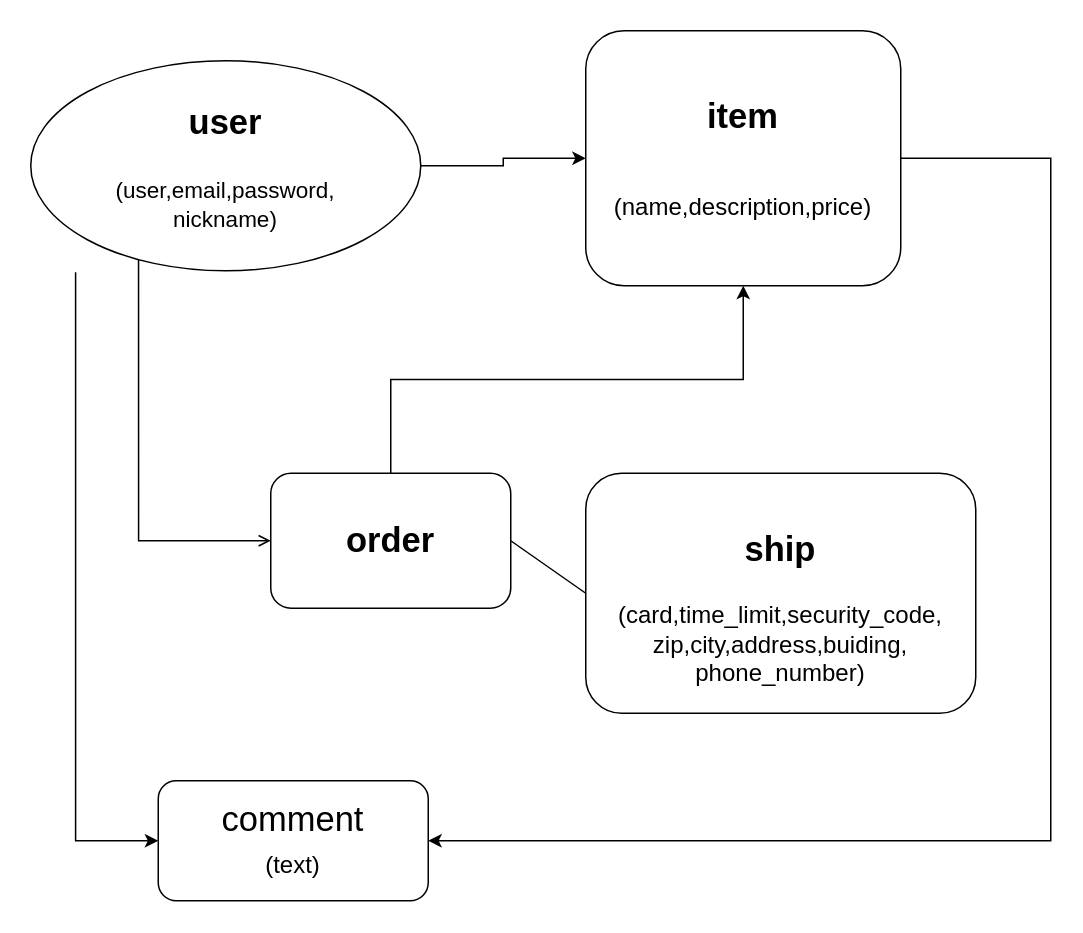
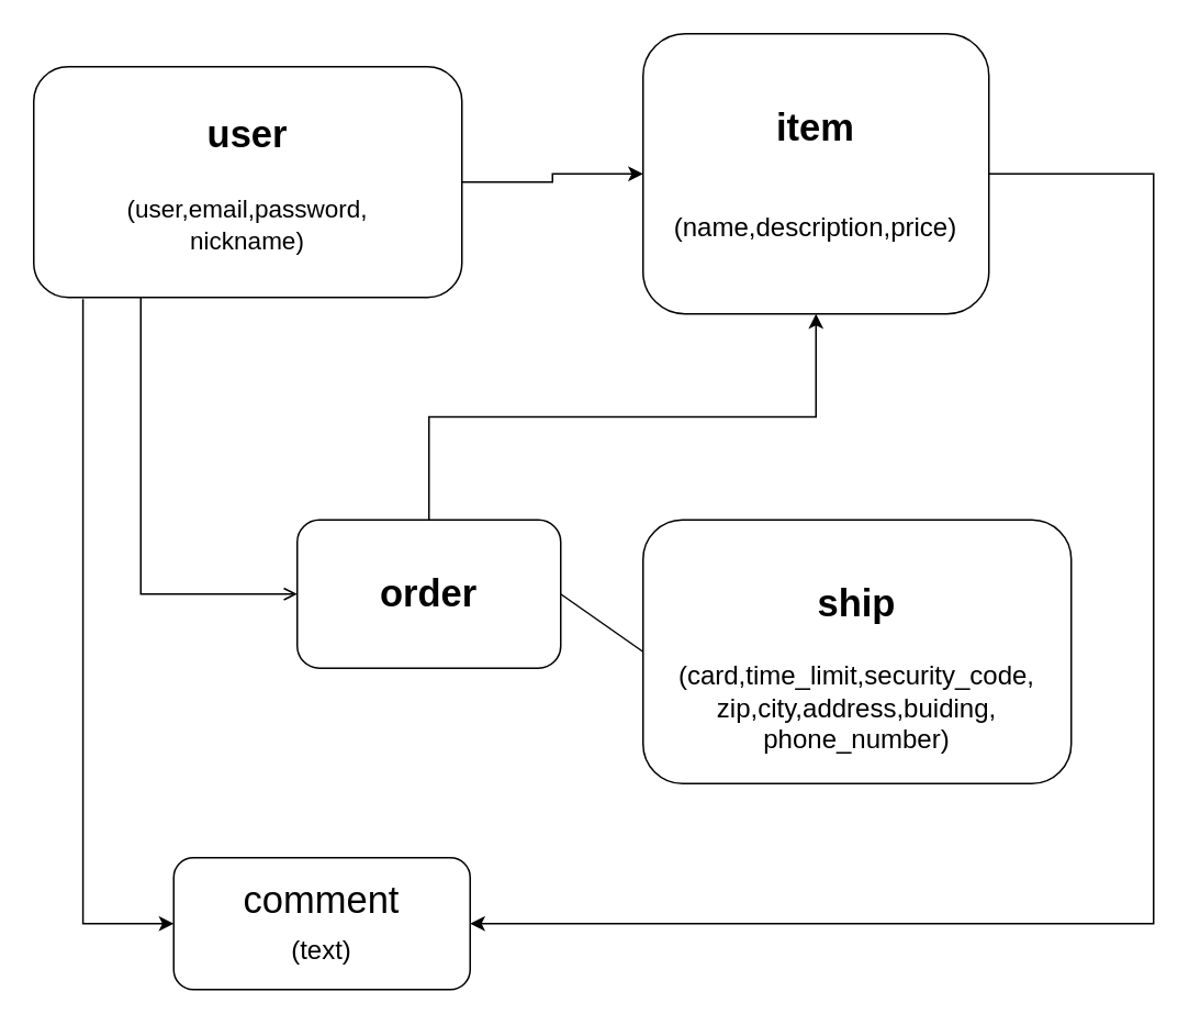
  <mxCell id="0" />
  <mxCell id="1" parent="0" />
  <mxCell id="2" style="edgeStyle=orthogonalEdgeStyle;rounded=0;orthogonalLoop=1;jettySize=auto;html=1;exitX=0.115;exitY=1.007;exitDx=0;exitDy=0;entryX=0;entryY=0.5;entryDx=0;entryDy=0;fontSize=23;exitPerimeter=0;" edge="1" parent="1" source="5" target="8"><mxGeometry relative="1" as="geometry"><Array as="points"><mxPoint x="50" y="560" /></Array></mxGeometry></mxCell>
  <mxCell id="3" style="edgeStyle=orthogonalEdgeStyle;rounded=0;orthogonalLoop=1;jettySize=auto;html=1;exitX=1;exitY=0.5;exitDx=0;exitDy=0;entryX=0;entryY=0.5;entryDx=0;entryDy=0;fontSize=23;" edge="1" parent="1" source="5" target="7"><mxGeometry relative="1" as="geometry"><Array as="points"><mxPoint x="335" y="110" /><mxPoint x="335" y="105" /></Array></mxGeometry></mxCell>
  <mxCell id="4" style="edgeStyle=orthogonalEdgeStyle;rounded=0;orthogonalLoop=1;jettySize=auto;html=1;exitX=0.25;exitY=1;exitDx=0;exitDy=0;entryX=0;entryY=0.5;entryDx=0;entryDy=0;fontSize=23;endArrow=open;" edge="1" parent="1" source="5" target="11"><mxGeometry relative="1" as="geometry" /></mxCell>
- <mxCell id="5" value="&lt;h4&gt;&lt;font style=&quot;font-size: 23px&quot;&gt;user&lt;/font&gt;&lt;/h4&gt;&lt;font style=&quot;font-size: 15px&quot;&gt;(&lt;/font&gt;&lt;font style=&quot;font-size: 15px&quot;&gt;user&lt;/font&gt;&lt;font style=&quot;font-size: 15px&quot;&gt;,email,password,&lt;br&gt;nickname)&lt;br&gt;&lt;br&gt;&lt;/font&gt;" style="ellipse;whiteSpace=wrap;html=1;fontSize=16;" vertex="1" parent="1"><mxGeometry y="40" width="260" height="140" as="geometry" x="20" /></mxCell>
+ <mxCell id="5" value="&lt;h4&gt;&lt;font style=&quot;font-size: 23px&quot;&gt;user&lt;/font&gt;&lt;/h4&gt;&lt;font style=&quot;font-size: 15px&quot;&gt;(&lt;/font&gt;&lt;font style=&quot;font-size: 15px&quot;&gt;user&lt;/font&gt;&lt;font style=&quot;font-size: 15px&quot;&gt;,email,password,&lt;br&gt;nickname)&lt;br&gt;&lt;br&gt;&lt;/font&gt;" style="rounded=1;whiteSpace=wrap;html=1;fontSize=16;" vertex="1" parent="1"><mxGeometry y="40" width="260" height="140" as="geometry" x="20" /></mxCell>
  <mxCell id="6" style="edgeStyle=orthogonalEdgeStyle;rounded=0;orthogonalLoop=1;jettySize=auto;html=1;exitX=1;exitY=0.5;exitDx=0;exitDy=0;entryX=1;entryY=0.5;entryDx=0;entryDy=0;fontSize=23;" edge="1" parent="1" source="7" target="8"><mxGeometry relative="1" as="geometry"><Array as="points"><mxPoint x="700" y="105" /><mxPoint x="700" y="560" /></Array></mxGeometry></mxCell>
  <mxCell id="7" value="&lt;h4&gt;item&lt;/h4&gt;&lt;div&gt;&lt;font size=&quot;3&quot;&gt;(name,description,&lt;/font&gt;&lt;span style=&quot;font-size: medium&quot;&gt;price)&lt;/span&gt;&lt;/div&gt;&lt;div&gt;&lt;font size=&quot;3&quot;&gt;&lt;br&gt;&lt;/font&gt;&lt;/div&gt;" style="rounded=1;whiteSpace=wrap;html=1;fontSize=23;" vertex="1" parent="1"><mxGeometry x="390" y="20" width="210" height="170" as="geometry" /></mxCell>
  <mxCell id="8" value="comment&lt;br&gt;&lt;font style=&quot;font-size: 16px&quot;&gt;(text)&lt;/font&gt;" style="rounded=1;whiteSpace=wrap;html=1;fontSize=23;" vertex="1" parent="1"><mxGeometry x="105" y="520" width="180" height="80" as="geometry" /></mxCell>
  <mxCell id="9" value="&lt;h4&gt;&lt;span style=&quot;font-size: 23px&quot;&gt;ship&lt;/span&gt;&lt;/h4&gt;&lt;div&gt;&lt;font size=&quot;3&quot;&gt;(card,time_limit,security_code,&lt;/font&gt;&lt;/div&gt;&lt;div&gt;&lt;font size=&quot;3&quot;&gt;zip,city,address,&lt;/font&gt;&lt;span style=&quot;font-size: medium&quot;&gt;buiding,&lt;/span&gt;&lt;/div&gt;&lt;div&gt;&lt;span style=&quot;font-size: medium&quot;&gt;phone_number)&lt;/span&gt;&lt;/div&gt;" style="rounded=1;whiteSpace=wrap;html=1;fontSize=15;" vertex="1" parent="1"><mxGeometry x="390" y="315" width="260" height="160" as="geometry" /></mxCell>
  <mxCell id="10" style="edgeStyle=orthogonalEdgeStyle;rounded=0;orthogonalLoop=1;jettySize=auto;html=1;exitX=0.5;exitY=0;exitDx=0;exitDy=0;entryX=0.5;entryY=1;entryDx=0;entryDy=0;fontSize=23;" edge="1" parent="1" source="11" target="7"><mxGeometry relative="1" as="geometry" /></mxCell>
  <mxCell id="11" value="&lt;h4&gt;order&lt;/h4&gt;" style="rounded=1;whiteSpace=wrap;html=1;fontSize=23;" vertex="1" parent="1"><mxGeometry x="180" y="315" width="160" height="90" as="geometry" /></mxCell>
  <mxCell id="12" value="" style="endArrow=none;html=1;fontSize=23;entryX=0;entryY=0.5;entryDx=0;entryDy=0;exitX=1;exitY=0.5;exitDx=0;exitDy=0;" edge="1" parent="1" source="11" target="9"><mxGeometry width="50" height="50" relative="1" as="geometry"><mxPoint x="270" y="470" as="sourcePoint" /><mxPoint x="320" y="420" as="targetPoint" /><Array as="points" /></mxGeometry></mxCell>
  <mxCell id="13" style="edgeStyle=orthogonalEdgeStyle;rounded=0;orthogonalLoop=1;jettySize=auto;html=1;exitX=0.5;exitY=1;exitDx=0;exitDy=0;fontSize=23;" edge="1" parent="1" source="9" target="9"><mxGeometry relative="1" as="geometry" /></mxCell>
